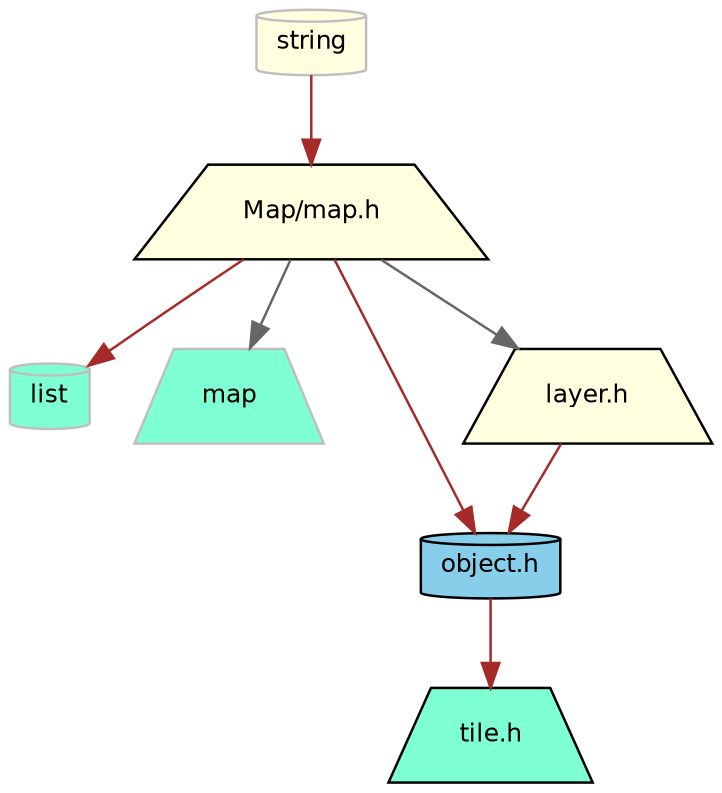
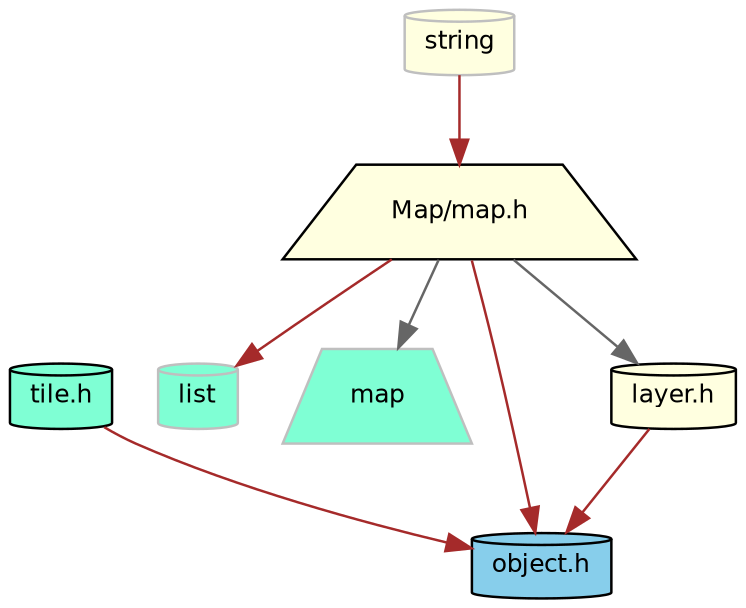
  digraph {
    node [color=black fillcolor=lightyellow fontname=Helvetica fontsize=10 shape=cylinder style=filled]
    edge [color=brown fontname=Helvetica fontsize=10 labelfontname=Helvetica labelfontsize=10 style=solid]
    n1 [fontcolor=black height=0.2 label="Map/map.h" shape=trapezium width=0.4]
    n2 [color=grey75 fillcolor=aquamarine height=0.2 label=list width=0.4]
    n3 [color=grey75 fillcolor=aquamarine height=0.2 label=map shape=trapezium width=0.4]
    n4 [fillcolor=skyblue height=0.2 label="object.h" width=0.4]
-   n5 [height=0.2 label="layer.h" shape=trapezium width=0.4]
+   n5 [height=0.2 label="layer.h" width=0.4]
    n6 [color=grey75 height=0.2 label=string width=0.4]
-   n7 [fillcolor=aquamarine height=0.2 label="tile.h" shape=trapezium width=0.4]
+   n7 [fillcolor=aquamarine height=0.2 label="tile.h" width=0.4]
    n1 -> n2
    n1 -> n3 [color=gray40]
    n1 -> n4
    n1 -> n5 [color=gray40]
-   n4 -> n7
+   n7 -> n4
    n5 -> n4
    n6 -> n1
  }
